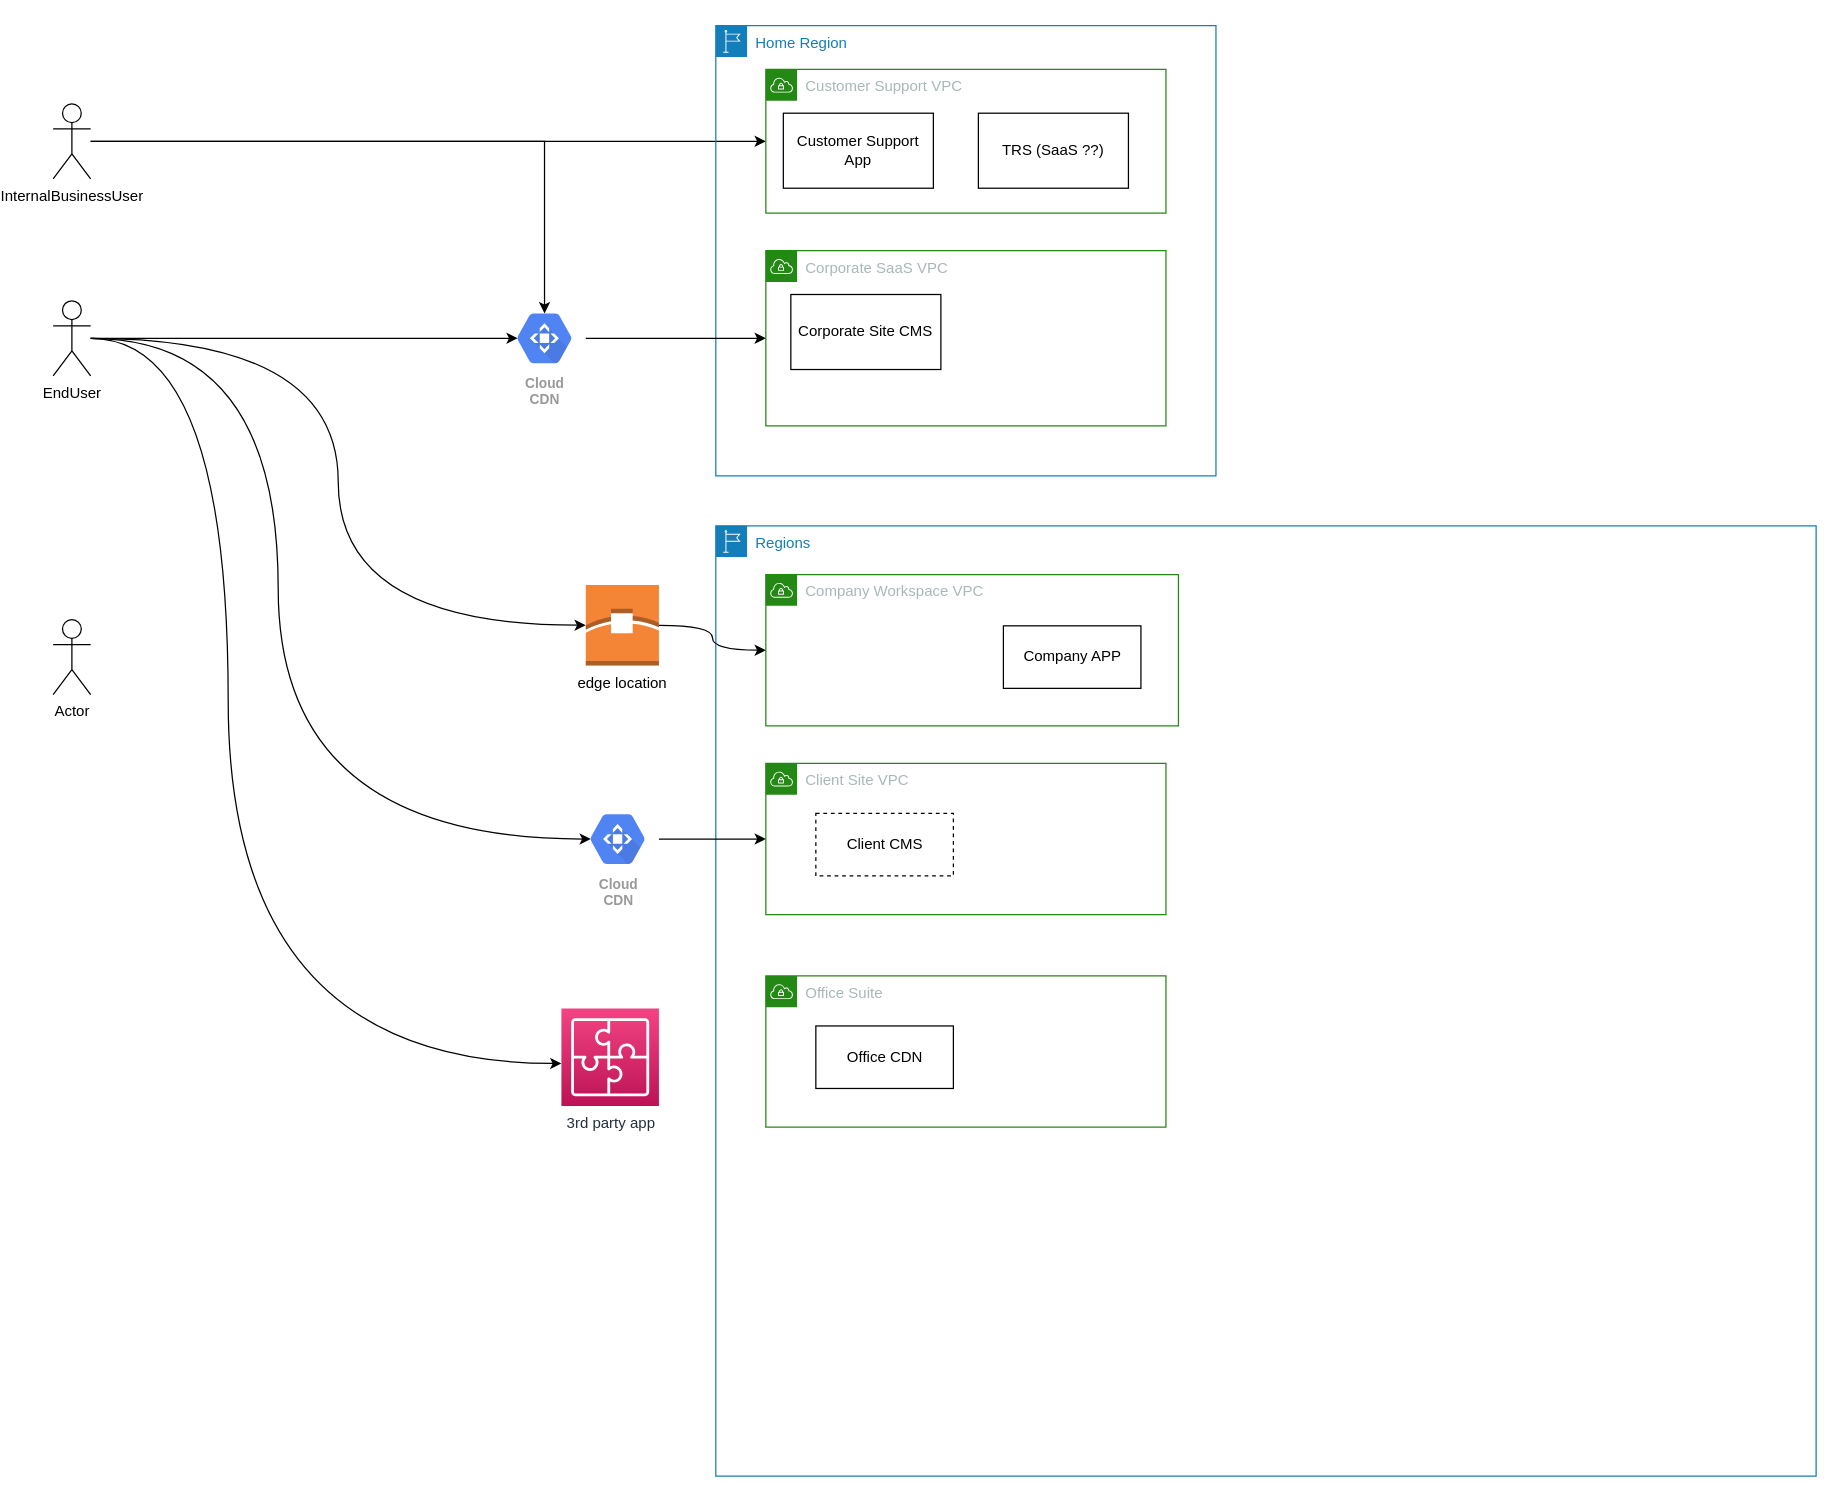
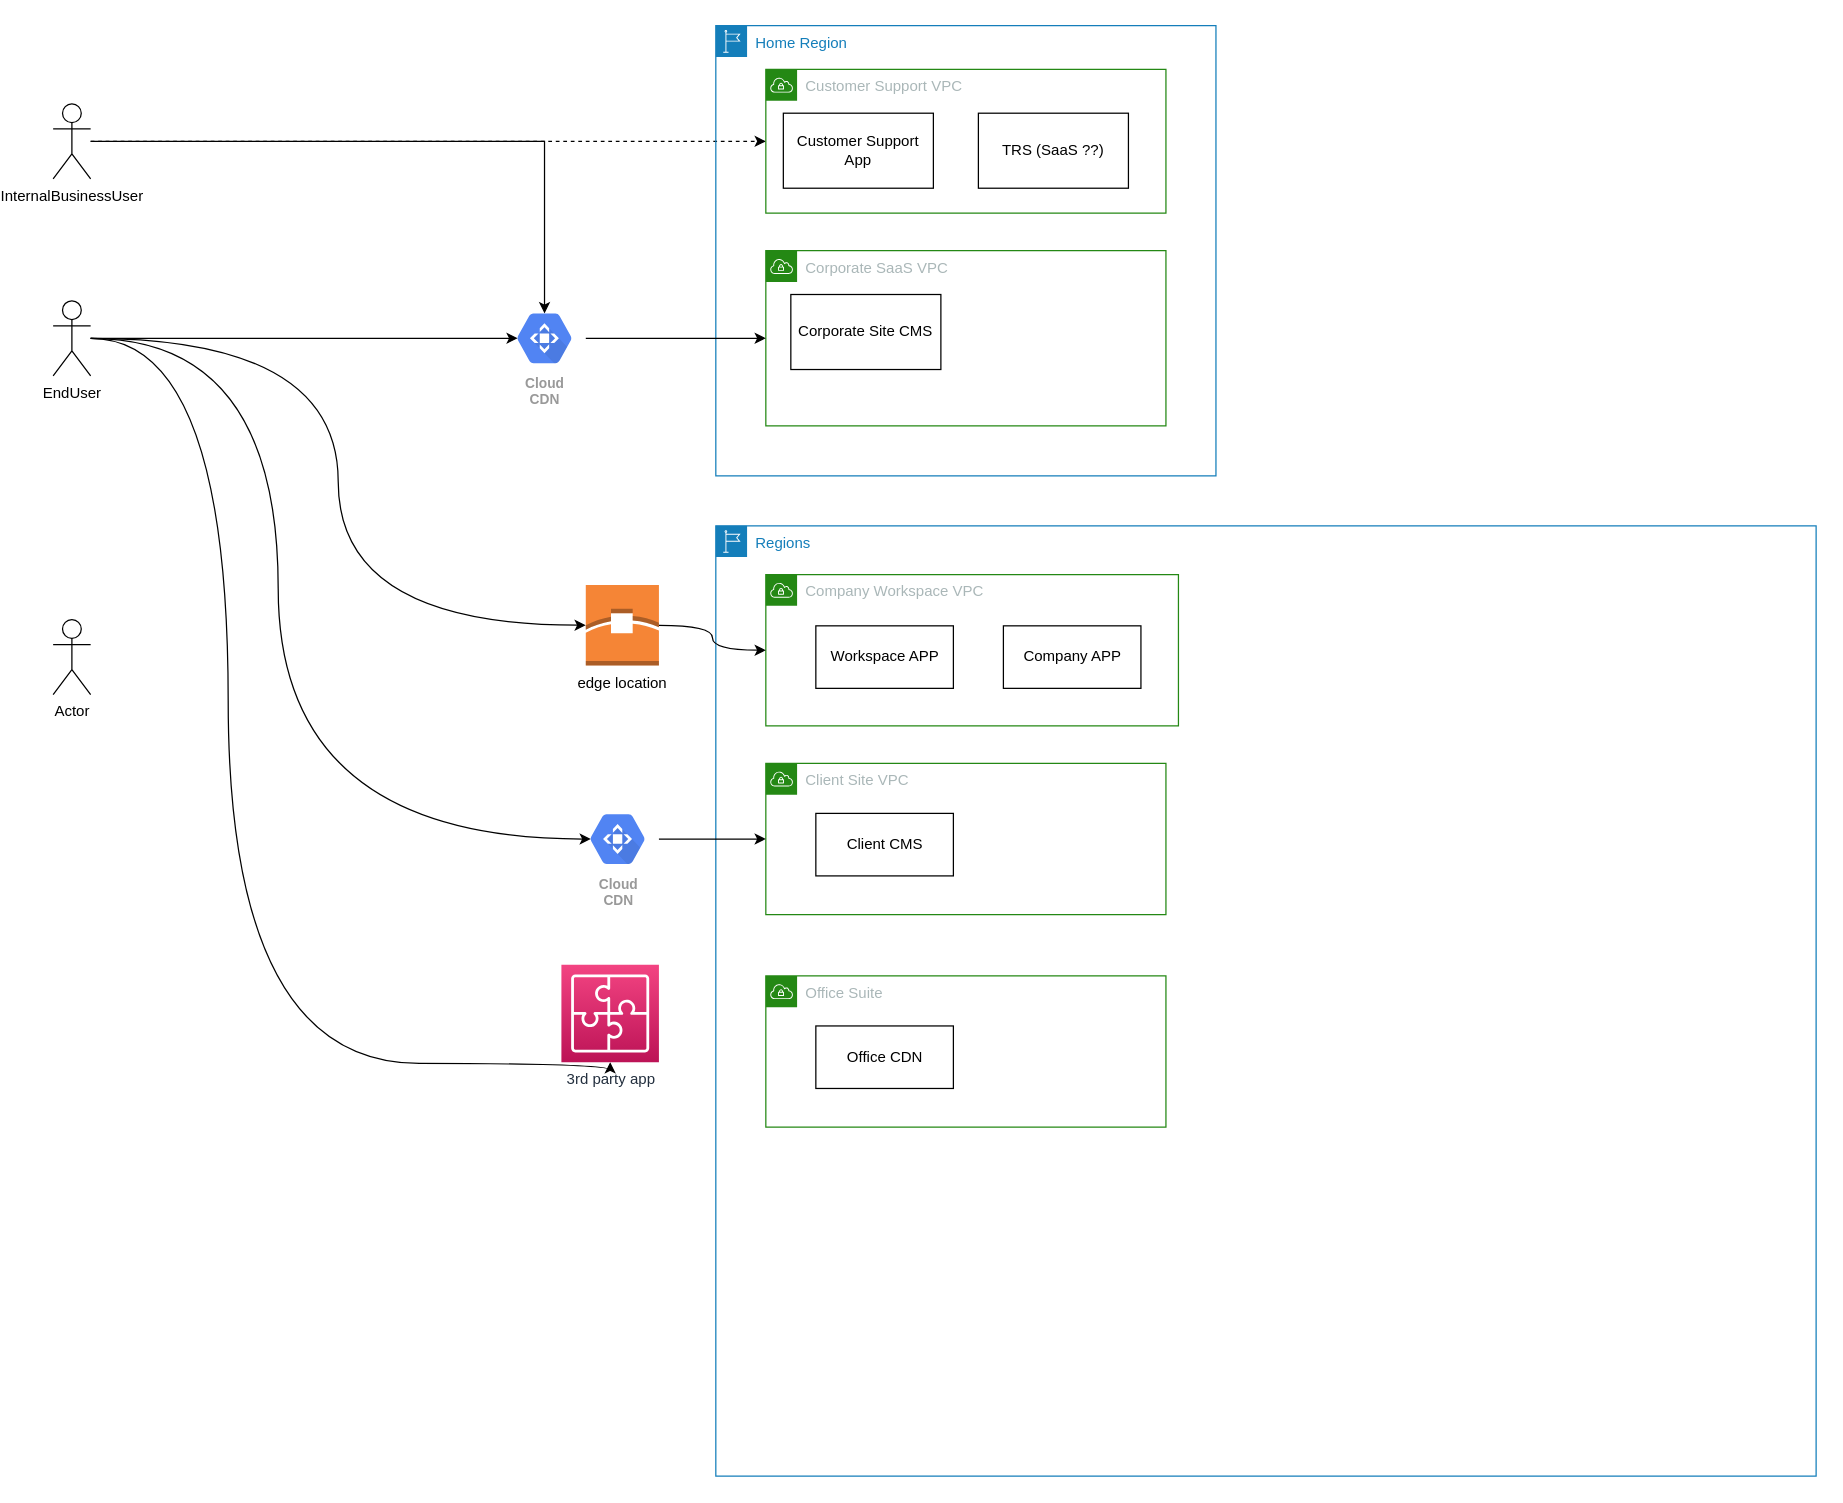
  <mxCell id="0" />
  <mxCell id="1" parent="0" />
  <mxCell id="2" style="edgeStyle=orthogonalEdgeStyle;rounded=0;orthogonalLoop=1;jettySize=auto;html=1;entryX=0.5;entryY=0.16;entryDx=0;entryDy=0;entryPerimeter=0;" edge="1" parent="1" source="4" target="18"><mxGeometry relative="1" as="geometry"><Array as="points"><mxPoint x="413" y="113" /></Array></mxGeometry></mxCell>
- <mxCell id="3" style="edgeStyle=orthogonalEdgeStyle;rounded=0;orthogonalLoop=1;jettySize=auto;html=1;" edge="1" parent="1" source="4" target="12"><mxGeometry relative="1" as="geometry" /></mxCell>
+ <mxCell id="3" style="edgeStyle=orthogonalEdgeStyle;rounded=0;orthogonalLoop=1;jettySize=auto;html=1;dashed=1;" edge="1" parent="1" source="4" target="12"><mxGeometry relative="1" as="geometry" /></mxCell>
  <mxCell id="4" value="InternalBusinessUser" style="shape=umlActor;verticalLabelPosition=bottom;verticalAlign=top;html=1;" vertex="1" parent="1"><mxGeometry x="20" y="82.5" width="30" height="60" as="geometry" /></mxCell>
  <mxCell id="5" style="edgeStyle=orthogonalEdgeStyle;rounded=0;orthogonalLoop=1;jettySize=auto;html=1;entryX=0.175;entryY=0.5;entryDx=0;entryDy=0;entryPerimeter=0;" edge="1" parent="1" source="9" target="18"><mxGeometry relative="1" as="geometry" /></mxCell>
  <mxCell id="6" style="edgeStyle=orthogonalEdgeStyle;orthogonalLoop=1;jettySize=auto;html=1;curved=1;entryX=0.175;entryY=0.5;entryDx=0;entryDy=0;entryPerimeter=0;" edge="1" parent="1" source="9" target="28"><mxGeometry relative="1" as="geometry"><mxPoint x="180" y="520" as="targetPoint" /><Array as="points"><mxPoint x="200" y="270" /><mxPoint x="200" y="671" /></Array></mxGeometry></mxCell>
  <mxCell id="7" style="edgeStyle=orthogonalEdgeStyle;curved=1;orthogonalLoop=1;jettySize=auto;html=1;entryX=0;entryY=0.5;entryDx=0;entryDy=0;entryPerimeter=0;" edge="1" parent="1" source="9" target="30"><mxGeometry relative="1" as="geometry" /></mxCell>
  <mxCell id="8" style="edgeStyle=orthogonalEdgeStyle;curved=1;orthogonalLoop=1;jettySize=auto;html=1;" edge="1" parent="1" source="9" target="31"><mxGeometry relative="1" as="geometry"><mxPoint x="440" y="850" as="targetPoint" /><Array as="points"><mxPoint x="160" y="270" /><mxPoint x="160" y="850" /></Array></mxGeometry></mxCell>
  <mxCell id="9" value="EndUser" style="shape=umlActor;verticalLabelPosition=bottom;verticalAlign=top;html=1;" vertex="1" parent="1"><mxGeometry x="20" y="240" width="30" height="60" as="geometry" /></mxCell>
  <mxCell id="10" value="Actor" style="shape=umlActor;verticalLabelPosition=bottom;verticalAlign=top;html=1;" vertex="1" parent="1"><mxGeometry x="20" y="495" width="30" height="60" as="geometry" /></mxCell>
  <mxCell id="11" value="Home Region" style="points=[[0,0],[0.25,0],[0.5,0],[0.75,0],[1,0],[1,0.25],[1,0.5],[1,0.75],[1,1],[0.75,1],[0.5,1],[0.25,1],[0,1],[0,0.75],[0,0.5],[0,0.25]];outlineConnect=0;gradientColor=none;html=1;whiteSpace=wrap;fontSize=12;fontStyle=0;shape=mxgraph.aws4.group;grIcon=mxgraph.aws4.group_region;strokeColor=#147EBA;fillColor=none;verticalAlign=top;align=left;spacingLeft=30;fontColor=#147EBA;dashed=0;" vertex="1" parent="1"><mxGeometry x="550" y="20" width="400" height="360" as="geometry" /></mxCell>
  <mxCell id="12" value="Customer Support VPC" style="points=[[0,0],[0.25,0],[0.5,0],[0.75,0],[1,0],[1,0.25],[1,0.5],[1,0.75],[1,1],[0.75,1],[0.5,1],[0.25,1],[0,1],[0,0.75],[0,0.5],[0,0.25]];outlineConnect=0;gradientColor=none;html=1;whiteSpace=wrap;fontSize=12;fontStyle=0;shape=mxgraph.aws4.group;grIcon=mxgraph.aws4.group_vpc;strokeColor=#248814;fillColor=none;verticalAlign=top;align=left;spacingLeft=30;fontColor=#AAB7B8;dashed=0;" vertex="1" parent="1"><mxGeometry x="590" y="55" width="320" height="115" as="geometry" /></mxCell>
  <mxCell id="13" value="Customer Support App" style="rounded=0;whiteSpace=wrap;html=1;" vertex="1" parent="1"><mxGeometry x="604" y="90" width="120" height="60" as="geometry" /></mxCell>
  <mxCell id="14" value="TRS (SaaS ??)" style="rounded=0;whiteSpace=wrap;html=1;" vertex="1" parent="1"><mxGeometry x="760" y="90" width="120" height="60" as="geometry" /></mxCell>
  <mxCell id="15" value="Corporate SaaS VPC" style="points=[[0,0],[0.25,0],[0.5,0],[0.75,0],[1,0],[1,0.25],[1,0.5],[1,0.75],[1,1],[0.75,1],[0.5,1],[0.25,1],[0,1],[0,0.75],[0,0.5],[0,0.25]];outlineConnect=0;gradientColor=none;html=1;whiteSpace=wrap;fontSize=12;fontStyle=0;shape=mxgraph.aws4.group;grIcon=mxgraph.aws4.group_vpc;strokeColor=#248814;fillColor=none;verticalAlign=top;align=left;spacingLeft=30;fontColor=#AAB7B8;dashed=0;" vertex="1" parent="1"><mxGeometry x="590" y="200" width="320" height="140" as="geometry" /></mxCell>
  <mxCell id="16" value="Corporate Site CMS" style="rounded=0;whiteSpace=wrap;html=1;" vertex="1" parent="1"><mxGeometry x="610" y="235" width="120" height="60" as="geometry" /></mxCell>
  <mxCell id="17" style="edgeStyle=orthogonalEdgeStyle;rounded=0;orthogonalLoop=1;jettySize=auto;html=1;" edge="1" parent="1" source="18" target="15"><mxGeometry relative="1" as="geometry" /></mxCell>
  <mxCell id="18" value="Cloud&#10;CDN" style="html=1;fillColor=#5184F3;strokeColor=none;verticalAlign=top;labelPosition=center;verticalLabelPosition=bottom;align=center;spacingTop=-6;fontSize=11;fontStyle=1;fontColor=#999999;shape=mxgraph.gcp2.hexIcon;prIcon=cloud_cdn" vertex="1" parent="1"><mxGeometry x="380" y="240.75" width="66" height="58.5" as="geometry" /></mxCell>
  <mxCell id="19" value="Regions" style="points=[[0,0],[0.25,0],[0.5,0],[0.75,0],[1,0],[1,0.25],[1,0.5],[1,0.75],[1,1],[0.75,1],[0.5,1],[0.25,1],[0,1],[0,0.75],[0,0.5],[0,0.25]];outlineConnect=0;gradientColor=none;html=1;whiteSpace=wrap;fontSize=12;fontStyle=0;shape=mxgraph.aws4.group;grIcon=mxgraph.aws4.group_region;strokeColor=#147EBA;fillColor=none;verticalAlign=top;align=left;spacingLeft=30;fontColor=#147EBA;dashed=0;" vertex="1" parent="1"><mxGeometry x="550" y="420" width="880" height="760" as="geometry" /></mxCell>
  <mxCell id="20" value="Company Workspace VPC" style="points=[[0,0],[0.25,0],[0.5,0],[0.75,0],[1,0],[1,0.25],[1,0.5],[1,0.75],[1,1],[0.75,1],[0.5,1],[0.25,1],[0,1],[0,0.75],[0,0.5],[0,0.25]];outlineConnect=0;gradientColor=none;html=1;whiteSpace=wrap;fontSize=12;fontStyle=0;shape=mxgraph.aws4.group;grIcon=mxgraph.aws4.group_vpc;strokeColor=#248814;fillColor=none;verticalAlign=top;align=left;spacingLeft=30;fontColor=#AAB7B8;dashed=0;" vertex="1" parent="1"><mxGeometry x="590" y="459" width="330" height="121" as="geometry" /></mxCell>
+ <mxCell id="21" value="Workspace APP" style="html=1;" vertex="1" parent="1"><mxGeometry x="630" y="500" width="110" height="50" as="geometry" /></mxCell>
  <mxCell id="22" value="Company APP" style="html=1;" vertex="1" parent="1"><mxGeometry x="780" y="500" width="110" height="50" as="geometry" /></mxCell>
  <mxCell id="23" value="Client Site VPC" style="points=[[0,0],[0.25,0],[0.5,0],[0.75,0],[1,0],[1,0.25],[1,0.5],[1,0.75],[1,1],[0.75,1],[0.5,1],[0.25,1],[0,1],[0,0.75],[0,0.5],[0,0.25]];outlineConnect=0;gradientColor=none;html=1;whiteSpace=wrap;fontSize=12;fontStyle=0;shape=mxgraph.aws4.group;grIcon=mxgraph.aws4.group_vpc;strokeColor=#248814;fillColor=none;verticalAlign=top;align=left;spacingLeft=30;fontColor=#AAB7B8;dashed=0;" vertex="1" parent="1"><mxGeometry x="590" y="610" width="320" height="121" as="geometry" /></mxCell>
- <mxCell id="24" value="Client CMS" style="html=1;dashed=1;" vertex="1" parent="1"><mxGeometry x="630" y="650" width="110" height="50" as="geometry" /></mxCell>
+ <mxCell id="24" value="Client CMS" style="html=1;" vertex="1" parent="1"><mxGeometry x="630" y="650" width="110" height="50" as="geometry" /></mxCell>
  <mxCell id="25" value="Office Suite" style="points=[[0,0],[0.25,0],[0.5,0],[0.75,0],[1,0],[1,0.25],[1,0.5],[1,0.75],[1,1],[0.75,1],[0.5,1],[0.25,1],[0,1],[0,0.75],[0,0.5],[0,0.25]];outlineConnect=0;gradientColor=none;html=1;whiteSpace=wrap;fontSize=12;fontStyle=0;shape=mxgraph.aws4.group;grIcon=mxgraph.aws4.group_vpc;strokeColor=#248814;fillColor=none;verticalAlign=top;align=left;spacingLeft=30;fontColor=#AAB7B8;dashed=0;" vertex="1" parent="1"><mxGeometry x="590" y="780" width="320" height="121" as="geometry" /></mxCell>
  <mxCell id="26" value="Office CDN" style="html=1;" vertex="1" parent="1"><mxGeometry x="630" y="820" width="110" height="50" as="geometry" /></mxCell>
  <mxCell id="27" style="edgeStyle=orthogonalEdgeStyle;rounded=0;orthogonalLoop=1;jettySize=auto;html=1;" edge="1" parent="1" source="28" target="23"><mxGeometry relative="1" as="geometry" /></mxCell>
  <mxCell id="28" value="Cloud&#10;CDN" style="html=1;fillColor=#5184F3;strokeColor=none;verticalAlign=top;labelPosition=center;verticalLabelPosition=bottom;align=center;spacingTop=-6;fontSize=11;fontStyle=1;fontColor=#999999;shape=mxgraph.gcp2.hexIcon;prIcon=cloud_cdn" vertex="1" parent="1"><mxGeometry x="438.5" y="641.25" width="66" height="58.5" as="geometry" /></mxCell>
  <mxCell id="29" style="edgeStyle=orthogonalEdgeStyle;curved=1;orthogonalLoop=1;jettySize=auto;html=1;entryX=0;entryY=0.5;entryDx=0;entryDy=0;" edge="1" parent="1" source="30" target="20"><mxGeometry relative="1" as="geometry" /></mxCell>
  <mxCell id="30" value="edge location" style="outlineConnect=0;dashed=0;verticalLabelPosition=bottom;verticalAlign=top;align=center;html=1;shape=mxgraph.aws3.edge_location;fillColor=#F58536;gradientColor=none;" vertex="1" parent="1"><mxGeometry x="446" y="467.25" width="58.5" height="64.5" as="geometry" /></mxCell>
- <mxCell id="31" value="3rd party app" style="outlineConnect=0;fontColor=#232F3E;gradientColor=#F34482;gradientDirection=north;fillColor=#BC1356;strokeColor=#ffffff;dashed=0;verticalLabelPosition=bottom;verticalAlign=top;align=center;html=1;fontSize=12;fontStyle=0;aspect=fixed;shape=mxgraph.aws4.resourceIcon;resIcon=mxgraph.aws4.application_integration;" vertex="1" parent="1"><mxGeometry x="426.5" y="806" width="78" height="78" as="geometry" /></mxCell>
+ <mxCell id="31" value="3rd party app" style="outlineConnect=0;fontColor=#232F3E;gradientColor=#F34482;gradientDirection=north;fillColor=#BC1356;strokeColor=#ffffff;dashed=0;verticalLabelPosition=bottom;verticalAlign=top;align=center;html=1;fontSize=12;fontStyle=0;aspect=fixed;shape=mxgraph.aws4.resourceIcon;resIcon=mxgraph.aws4.application_integration;" vertex="1" parent="1"><mxGeometry x="426.5" y="771" width="78" height="78" as="geometry" /></mxCell>
